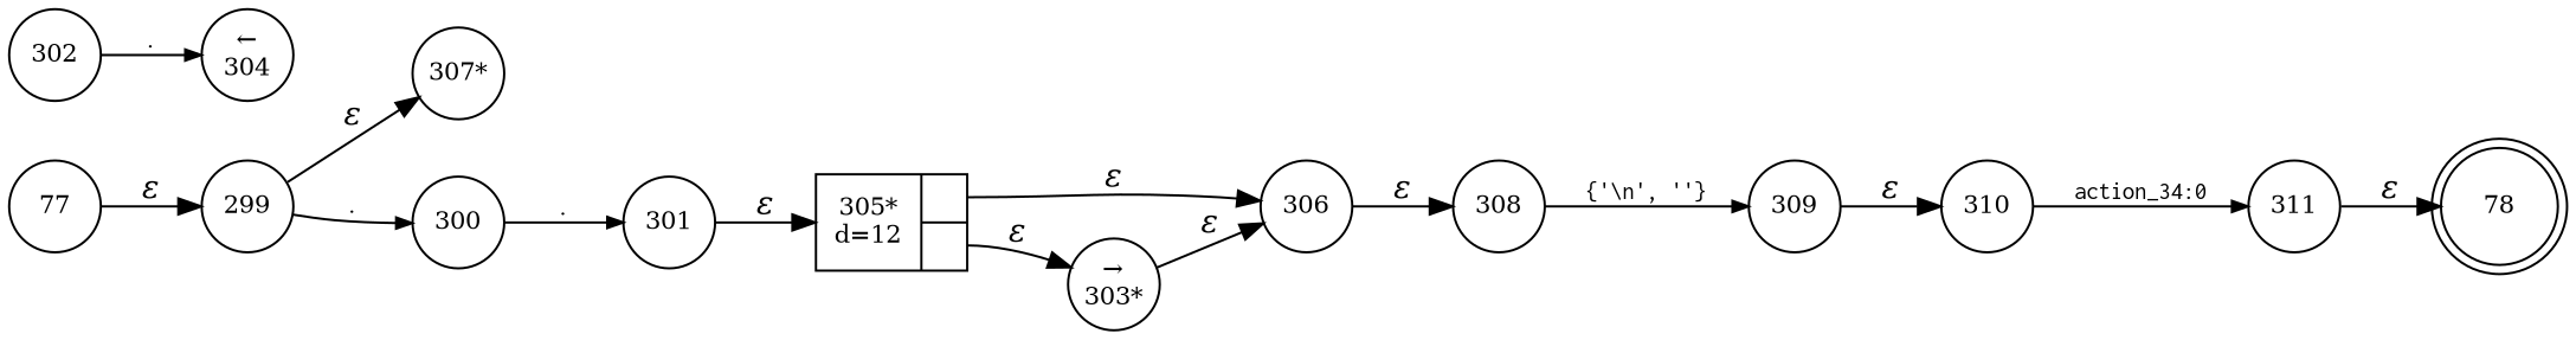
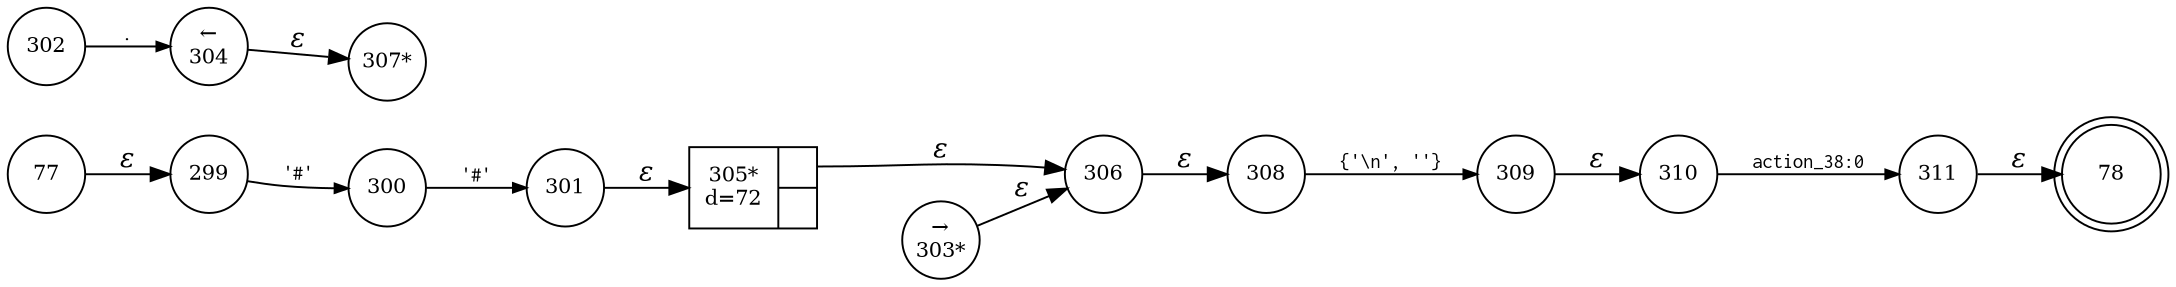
  digraph {
    rankdir=LR
    node [fixedsize=true fontsize=11 shape=circle peripheries=1]
    edge [fontname="Times-Italic"]
    n1 [label=78 shape=doublecircle width=.6 peripheries=""]
    n2 [label=299 width=.55]
    n3 [label=300 width=.55]
    n4 [label=301 width=.55]
-   n5 [fixedsize=false label="{305*\nd=12|{<p0>|<p1>}}" shape=record]
+   n5 [fixedsize=false label="{305*\nd=72|{<p0>|<p1>}}" shape=record]
    n6 [label=77 width=.55]
    n7 [label="&rarr;\n303*" width=.55]
    n8 [label=306 width=.55]
    n9 [label=302 width=.55]
    n10 [label="&larr;\n304" width=.55]
    n11 [label="307*" width=.55]
    n12 [label=308 width=.55]
    n13 [label=309 width=.55]
    n14 [label=310 width=.55]
    n15 [label=311 width=.55]
-   n2 -> n3 [arrowhead=normal arrowsize=.7 fontname=Courier fontsize=11 label="."]
-   n3 -> n4 [arrowhead=normal arrowsize=.7 fontname=Courier fontsize=11 label="."]
+   n2 -> n3 [arrowhead=normal arrowsize=.7 fontname=Courier fontsize=11 label="'#'"]
+   n3 -> n4 [arrowhead=normal arrowsize=.7 fontname=Courier fontsize=11 label="'#'"]
    n4 -> n5 [label="&epsilon;"]
-   n5 -> n7 [label="&epsilon;" tailport=p1]
    n5 -> n8 [label="&epsilon;" tailport=p0]
    n6 -> n2 [label="&epsilon;"]
    n7 -> n8 [label="&epsilon;"]
    n8 -> n12 [label="&epsilon;"]
    n9 -> n10 [arrowhead=normal arrowsize=.7 fontname=Courier fontsize=11 label="."]
-   n2 -> n11 [label="&epsilon;"]
+   n10 -> n11 [label="&epsilon;"]
    n12 -> n13 [arrowhead=normal arrowsize=.7 fontname=Courier fontsize=11 label="{'\\n', ''}"]
    n13 -> n14 [label="&epsilon;"]
-   n14 -> n15 [arrowhead=normal arrowsize=.7 fontname=Courier fontsize=11 label="action_34:0"]
+   n14 -> n15 [arrowhead=normal arrowsize=.7 fontname=Courier fontsize=11 label="action_38:0"]
    n15 -> n1 [label="&epsilon;"]
  }
